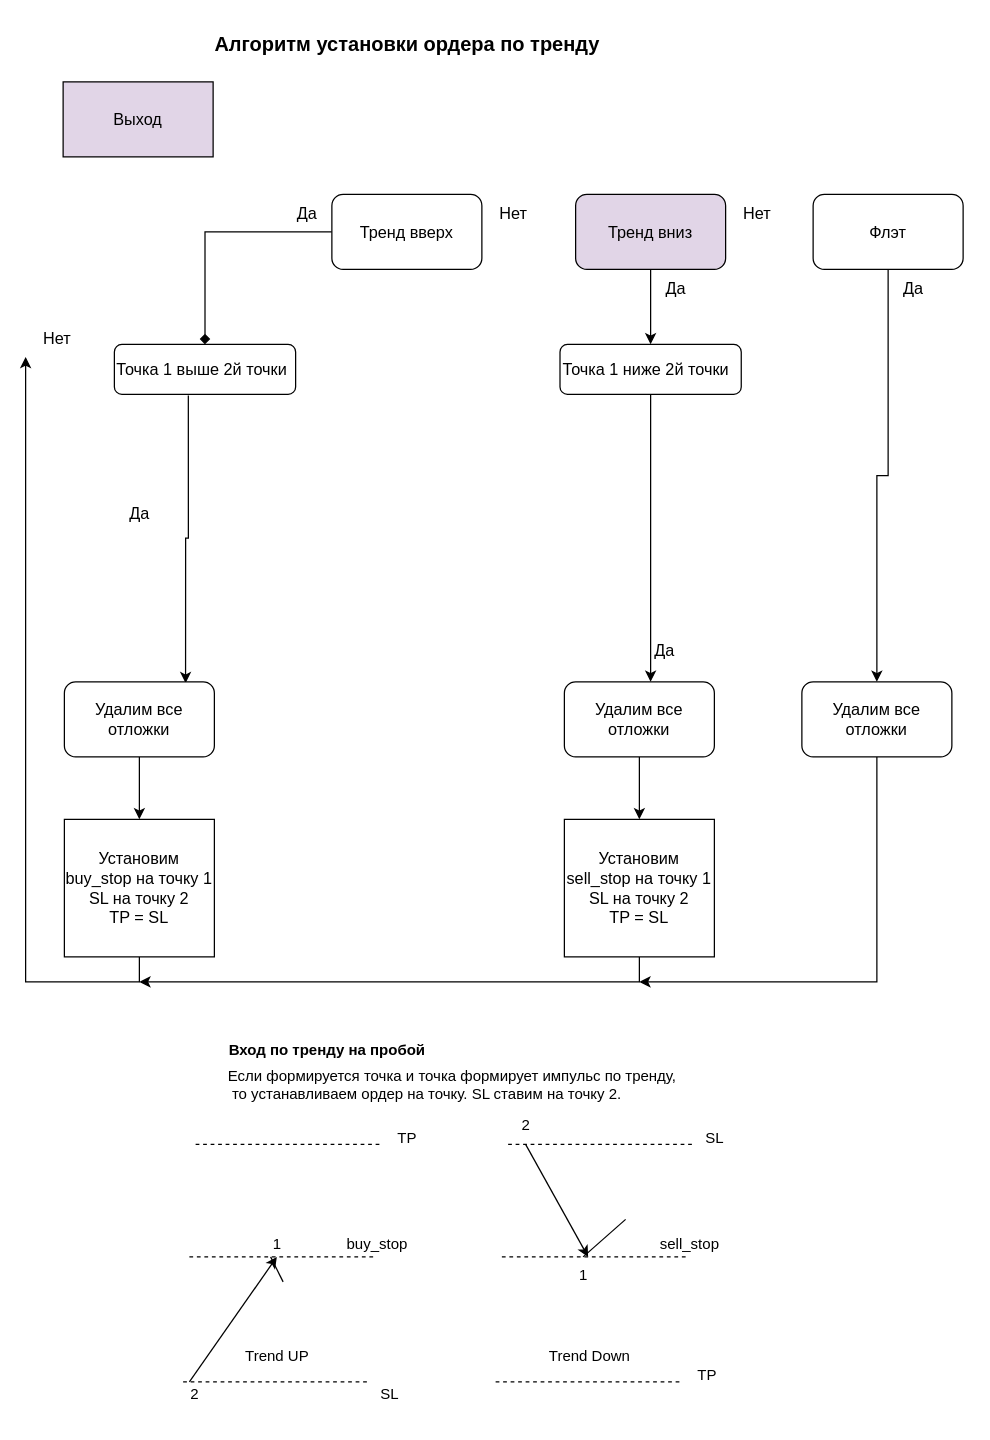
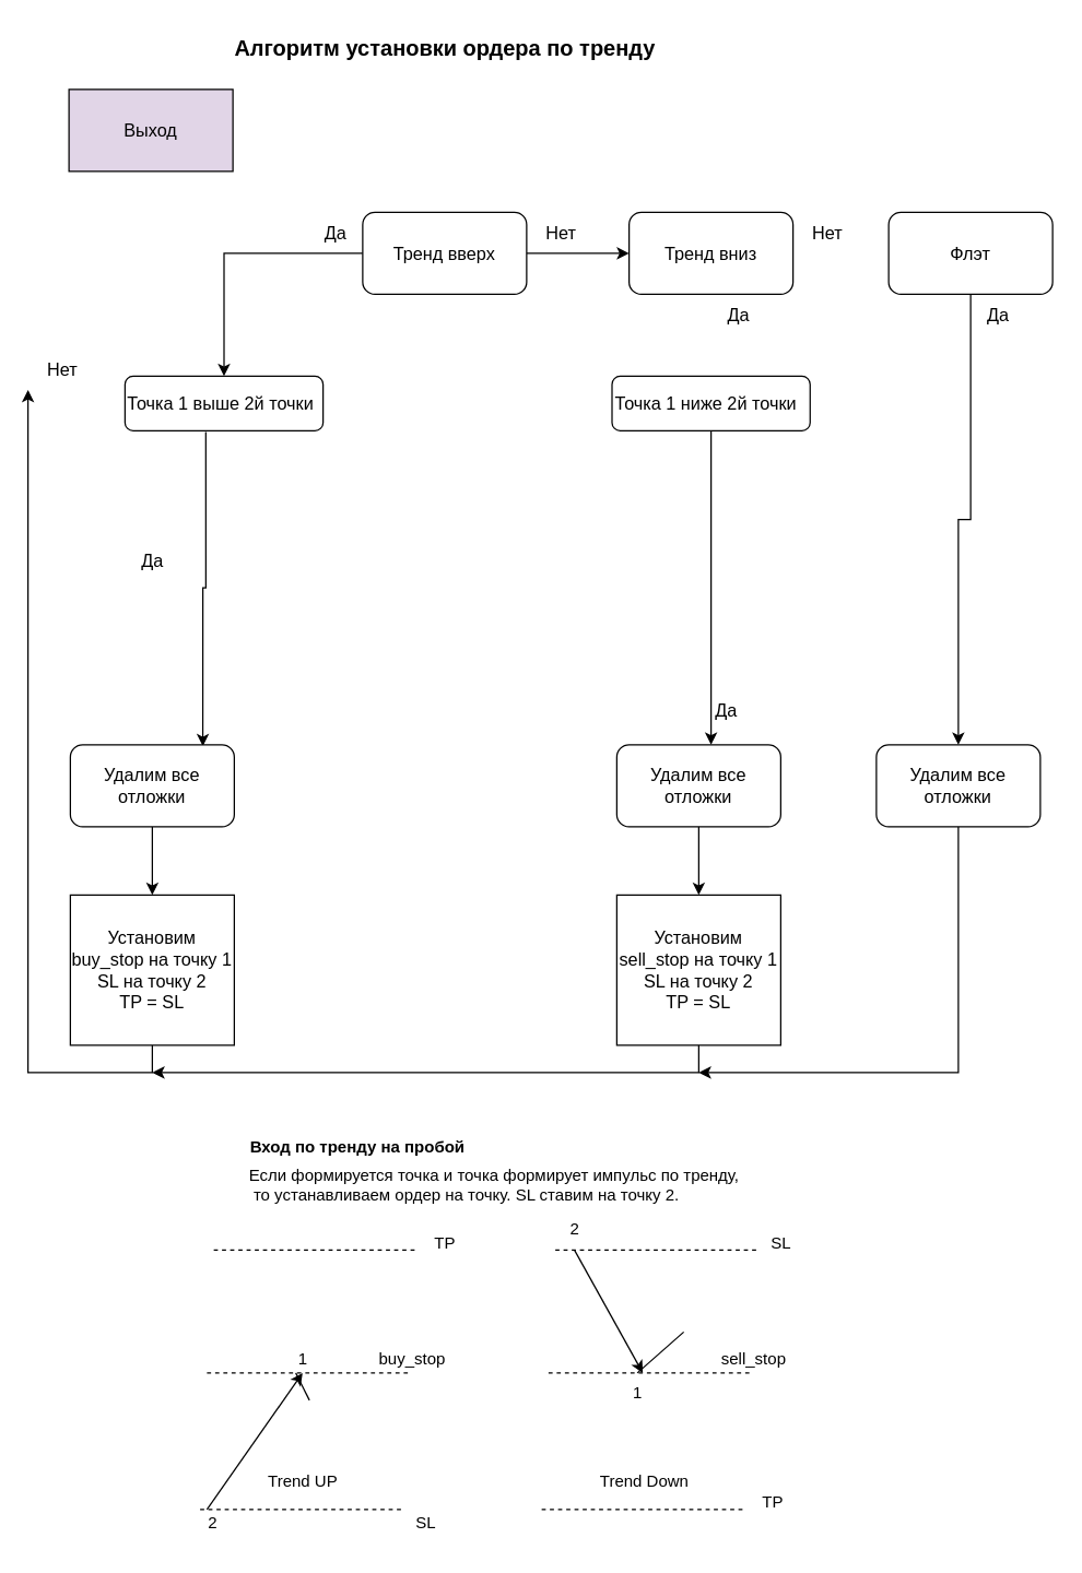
  <mxCell id="0" />
  <mxCell id="1" parent="0" />
  <mxCell id="2" value="Алгоритм установки ордера по тренду" style="text;html=1;align=center;verticalAlign=middle;resizable=0;points=[];autosize=1;strokeColor=none;fillColor=none;fontSize=16;fontStyle=1" parent="1" vertex="1"><mxGeometry x="160" y="20" width="330" height="30" as="geometry" /></mxCell>
  <mxCell id="3" value="Выход" style="rounded=0;whiteSpace=wrap;html=1;fontSize=13;fillColor=#e1d5e7;" parent="1" vertex="1"><mxGeometry x="50" y="65" width="120" height="60" as="geometry" /></mxCell>
- <mxCell id="4" style="edgeStyle=orthogonalEdgeStyle;rounded=0;orthogonalLoop=1;jettySize=auto;html=1;entryX=0.5;entryY=0;entryDx=0;entryDy=0;fontSize=13;endArrow=diamond;" parent="1" source="6" target="8" edge="1"><mxGeometry relative="1" as="geometry" /></mxCell>
+ <mxCell id="4" style="edgeStyle=orthogonalEdgeStyle;rounded=0;orthogonalLoop=1;jettySize=auto;html=1;entryX=0.5;entryY=0;entryDx=0;entryDy=0;fontSize=13;" parent="1" source="6" target="8" edge="1"><mxGeometry relative="1" as="geometry" /></mxCell>
+ <mxCell id="5" style="edgeStyle=orthogonalEdgeStyle;rounded=0;orthogonalLoop=1;jettySize=auto;html=1;entryX=0;entryY=0.5;entryDx=0;entryDy=0;fontSize=13;" parent="1" source="6" target="13" edge="1"><mxGeometry relative="1" as="geometry" /></mxCell>
  <mxCell id="6" value="Тренд вверх" style="rounded=1;whiteSpace=wrap;html=1;fontSize=13;" parent="1" vertex="1"><mxGeometry x="265" y="155" width="120" height="60" as="geometry" /></mxCell>
  <mxCell id="7" style="edgeStyle=orthogonalEdgeStyle;rounded=0;orthogonalLoop=1;jettySize=auto;html=1;fontSize=13;exitX=0.408;exitY=1.022;exitDx=0;exitDy=0;exitPerimeter=0;entryX=0.808;entryY=0.017;entryDx=0;entryDy=0;entryPerimeter=0;" parent="1" source="8" target="11" edge="1"><mxGeometry relative="1" as="geometry"><mxPoint x="111" y="475" as="sourcePoint" /><mxPoint x="146" y="535" as="targetPoint" /></mxGeometry></mxCell>
  <mxCell id="8" value="Точка 1 выше 2й точки&amp;nbsp;" style="rounded=1;whiteSpace=wrap;html=1;fontSize=13;align=left;" parent="1" vertex="1"><mxGeometry x="91" y="275" width="145" height="40" as="geometry" /></mxCell>
  <mxCell id="9" value="Да" style="text;html=1;align=center;verticalAlign=middle;resizable=0;points=[];autosize=1;strokeColor=none;fillColor=none;fontSize=13;" parent="1" vertex="1"><mxGeometry x="225" y="155" width="40" height="30" as="geometry" /></mxCell>
  <mxCell id="10" style="edgeStyle=orthogonalEdgeStyle;rounded=0;orthogonalLoop=1;jettySize=auto;html=1;entryX=0.5;entryY=0;entryDx=0;entryDy=0;fontSize=13;" parent="1" source="11" target="17" edge="1"><mxGeometry relative="1" as="geometry" /></mxCell>
  <mxCell id="11" value="Удалим все отложки" style="rounded=1;whiteSpace=wrap;html=1;fontSize=13;" parent="1" vertex="1"><mxGeometry x="51" y="545" width="120" height="60" as="geometry" /></mxCell>
- <mxCell id="12" style="edgeStyle=orthogonalEdgeStyle;rounded=0;orthogonalLoop=1;jettySize=auto;html=1;entryX=0.5;entryY=0;entryDx=0;entryDy=0;" parent="1" source="13" target="32" edge="1"><mxGeometry relative="1" as="geometry" /></mxCell>
- <mxCell id="13" value="Тренд вниз" style="rounded=1;whiteSpace=wrap;html=1;fontSize=13;fillColor=#e1d5e7;" parent="1" vertex="1"><mxGeometry x="460" y="155" width="120" height="60" as="geometry" /></mxCell>
+ <mxCell id="13" value="Тренд вниз" style="rounded=1;whiteSpace=wrap;html=1;fontSize=13;" parent="1" vertex="1"><mxGeometry x="460" y="155" width="120" height="60" as="geometry" /></mxCell>
  <mxCell id="14" value="Да" style="text;html=1;align=center;verticalAlign=middle;resizable=0;points=[];autosize=1;strokeColor=none;fillColor=none;fontSize=13;" parent="1" vertex="1"><mxGeometry x="91" y="395" width="40" height="30" as="geometry" /></mxCell>
  <mxCell id="15" value="Нет" style="text;html=1;align=center;verticalAlign=middle;resizable=0;points=[];autosize=1;strokeColor=none;fillColor=none;fontSize=13;" parent="1" vertex="1"><mxGeometry x="20" y="255" width="50" height="30" as="geometry" /></mxCell>
  <mxCell id="16" style="edgeStyle=orthogonalEdgeStyle;rounded=0;orthogonalLoop=1;jettySize=auto;html=1;fontSize=13;" parent="1" source="17" edge="1"><mxGeometry relative="1" as="geometry"><Array as="points"><mxPoint x="111" y="785" /><mxPoint x="20" y="785" /></Array><mxPoint x="20" y="285" as="targetPoint" /></mxGeometry></mxCell>
  <mxCell id="17" value="Установим buy_stop на точку 1&lt;br&gt;SL на точку 2&lt;br&gt;TP = SL" style="rounded=0;whiteSpace=wrap;html=1;fontSize=13;" parent="1" vertex="1"><mxGeometry x="51" y="655" width="120" height="110" as="geometry" /></mxCell>
  <mxCell id="18" style="edgeStyle=orthogonalEdgeStyle;rounded=0;orthogonalLoop=1;jettySize=auto;html=1;exitX=0.5;exitY=1;exitDx=0;exitDy=0;" parent="1" source="32" edge="1"><mxGeometry relative="1" as="geometry"><mxPoint x="520" y="545" as="targetPoint" /><mxPoint x="520" y="365" as="sourcePoint" /></mxGeometry></mxCell>
  <mxCell id="19" style="edgeStyle=orthogonalEdgeStyle;rounded=0;orthogonalLoop=1;jettySize=auto;html=1;entryX=0.5;entryY=0;entryDx=0;entryDy=0;fontSize=13;" parent="1" source="20" target="23" edge="1"><mxGeometry relative="1" as="geometry" /></mxCell>
  <mxCell id="20" value="Удалим все отложки" style="rounded=1;whiteSpace=wrap;html=1;fontSize=13;" parent="1" vertex="1"><mxGeometry x="451" y="545" width="120" height="60" as="geometry" /></mxCell>
  <mxCell id="21" value="Да" style="text;html=1;align=center;verticalAlign=middle;resizable=0;points=[];autosize=1;strokeColor=none;fillColor=none;fontSize=13;" parent="1" vertex="1"><mxGeometry x="511" y="505" width="40" height="30" as="geometry" /></mxCell>
  <mxCell id="22" style="edgeStyle=orthogonalEdgeStyle;rounded=0;orthogonalLoop=1;jettySize=auto;html=1;fontSize=13;exitX=0.5;exitY=1;exitDx=0;exitDy=0;" parent="1" source="23" edge="1"><mxGeometry relative="1" as="geometry"><mxPoint x="111" y="785" as="targetPoint" /><Array as="points"><mxPoint x="511" y="785" /></Array></mxGeometry></mxCell>
  <mxCell id="23" value="Установим sell_stop на точку 1&lt;br&gt;SL на точку 2&lt;br&gt;TP = SL" style="rounded=0;whiteSpace=wrap;html=1;fontSize=13;" parent="1" vertex="1"><mxGeometry x="451" y="655" width="120" height="110" as="geometry" /></mxCell>
  <mxCell id="24" value="Да" style="text;html=1;align=center;verticalAlign=middle;resizable=0;points=[];autosize=1;strokeColor=none;fillColor=none;fontSize=13;" parent="1" vertex="1"><mxGeometry x="520" y="215" width="40" height="30" as="geometry" /></mxCell>
  <mxCell id="25" value="Нет" style="text;html=1;align=center;verticalAlign=middle;resizable=0;points=[];autosize=1;strokeColor=none;fillColor=none;fontSize=13;" parent="1" vertex="1"><mxGeometry x="385" y="155" width="50" height="30" as="geometry" /></mxCell>
  <mxCell id="26" style="edgeStyle=orthogonalEdgeStyle;rounded=0;orthogonalLoop=1;jettySize=auto;html=1;entryX=0.5;entryY=0;entryDx=0;entryDy=0;fontSize=13;" parent="1" source="27" target="29" edge="1"><mxGeometry relative="1" as="geometry" /></mxCell>
  <mxCell id="27" value="Флэт" style="rounded=1;whiteSpace=wrap;html=1;fontSize=13;" parent="1" vertex="1"><mxGeometry x="650" y="155" width="120" height="60" as="geometry" /></mxCell>
  <mxCell id="28" style="edgeStyle=orthogonalEdgeStyle;rounded=0;orthogonalLoop=1;jettySize=auto;html=1;fontSize=13;" parent="1" source="29" edge="1"><mxGeometry relative="1" as="geometry"><mxPoint x="511" y="785" as="targetPoint" /><Array as="points"><mxPoint x="701" y="785" /></Array></mxGeometry></mxCell>
  <mxCell id="29" value="Удалим все отложки" style="rounded=1;whiteSpace=wrap;html=1;fontSize=13;" parent="1" vertex="1"><mxGeometry x="641" y="545" width="120" height="60" as="geometry" /></mxCell>
  <mxCell id="30" value="Нет" style="text;html=1;align=center;verticalAlign=middle;resizable=0;points=[];autosize=1;strokeColor=none;fillColor=none;fontSize=13;" parent="1" vertex="1"><mxGeometry x="580" y="155" width="50" height="30" as="geometry" /></mxCell>
  <mxCell id="31" value="Да" style="text;html=1;align=center;verticalAlign=middle;resizable=0;points=[];autosize=1;strokeColor=none;fillColor=none;fontSize=13;" parent="1" vertex="1"><mxGeometry x="710" y="215" width="40" height="30" as="geometry" /></mxCell>
  <mxCell id="32" value="Точка 1 ниже 2й точки&amp;nbsp;" style="rounded=1;whiteSpace=wrap;html=1;fontSize=13;align=left;" parent="1" vertex="1"><mxGeometry x="447.5" y="275" width="145" height="40" as="geometry" /></mxCell>
  <mxCell id="33" value="&lt;div style=&quot;text-align: justify;&quot;&gt;&lt;b style=&quot;background-color: initial;&quot;&gt;Вход по тренду на пробой&lt;/b&gt;&lt;/div&gt;" style="text;html=1;align=center;verticalAlign=middle;resizable=0;points=[];autosize=1;strokeColor=none;fillColor=none;" vertex="1" parent="1"><mxGeometry x="171" y="825" width="180" height="30" as="geometry" /></mxCell>
  <mxCell id="34" value="&lt;div style=&quot;text-align: justify;&quot;&gt;&lt;span style=&quot;background-color: initial;&quot;&gt;Если формируется точка и точка формирует импульс по тренду,&lt;/span&gt;&lt;/div&gt;&lt;div style=&quot;text-align: justify;&quot;&gt;&lt;span style=&quot;background-color: initial;&quot;&gt;&amp;nbsp;то устанавливаем ордер на точку. SL ставим на точку 2.&lt;/span&gt;&lt;/div&gt;&lt;div style=&quot;text-align: justify;&quot;&gt;&lt;span style=&quot;background-color: initial;&quot;&gt;&amp;nbsp;&lt;/span&gt;&lt;/div&gt;" style="text;html=1;align=center;verticalAlign=middle;resizable=0;points=[];autosize=1;strokeColor=none;fillColor=none;" vertex="1" parent="1"><mxGeometry x="171" y="845" width="380" height="60" as="geometry" /></mxCell>
  <mxCell id="35" value="" style="endArrow=classic;html=1;rounded=0;" edge="1" parent="1"><mxGeometry width="50" height="50" relative="1" as="geometry"><mxPoint x="151" y="1105" as="sourcePoint" /><mxPoint x="221" y="1005" as="targetPoint" /></mxGeometry></mxCell>
  <mxCell id="36" value="1" style="text;html=1;align=center;verticalAlign=middle;resizable=0;points=[];autosize=1;strokeColor=none;fillColor=none;" vertex="1" parent="1"><mxGeometry x="206" y="980" width="30" height="30" as="geometry" /></mxCell>
  <mxCell id="37" value="" style="endArrow=none;dashed=1;html=1;rounded=0;" edge="1" parent="1"><mxGeometry width="50" height="50" relative="1" as="geometry"><mxPoint x="151" y="1005" as="sourcePoint" /><mxPoint x="301" y="1005" as="targetPoint" /><Array as="points"><mxPoint x="236" y="1005" /></Array></mxGeometry></mxCell>
  <mxCell id="38" value="buy_stop" style="text;html=1;align=center;verticalAlign=middle;resizable=0;points=[];autosize=1;strokeColor=none;fillColor=none;" vertex="1" parent="1"><mxGeometry x="266" y="980" width="70" height="30" as="geometry" /></mxCell>
  <mxCell id="39" value="" style="endArrow=none;dashed=1;html=1;rounded=0;" edge="1" parent="1"><mxGeometry width="50" height="50" relative="1" as="geometry"><mxPoint x="146" y="1105" as="sourcePoint" /><mxPoint x="296" y="1105" as="targetPoint" /></mxGeometry></mxCell>
  <mxCell id="40" value="SL" style="text;html=1;align=center;verticalAlign=middle;resizable=0;points=[];autosize=1;strokeColor=none;fillColor=none;" vertex="1" parent="1"><mxGeometry x="291" y="1100" width="40" height="30" as="geometry" /></mxCell>
  <mxCell id="41" value="" style="endArrow=none;dashed=1;html=1;rounded=0;" edge="1" parent="1"><mxGeometry width="50" height="50" relative="1" as="geometry"><mxPoint x="156" y="915" as="sourcePoint" /><mxPoint x="306" y="915" as="targetPoint" /></mxGeometry></mxCell>
  <mxCell id="42" value="" style="endArrow=none;html=1;rounded=0;" edge="1" parent="1"><mxGeometry width="50" height="50" relative="1" as="geometry"><mxPoint x="216" y="1005" as="sourcePoint" /><mxPoint x="226" y="1025" as="targetPoint" /></mxGeometry></mxCell>
  <mxCell id="43" value="Trend UP" style="text;html=1;align=center;verticalAlign=middle;resizable=0;points=[];autosize=1;strokeColor=none;fillColor=none;" vertex="1" parent="1"><mxGeometry x="186" y="1070" width="70" height="30" as="geometry" /></mxCell>
  <mxCell id="44" value="TP" style="text;html=1;align=center;verticalAlign=middle;resizable=0;points=[];autosize=1;strokeColor=none;fillColor=none;" vertex="1" parent="1"><mxGeometry x="305" y="895" width="40" height="30" as="geometry" /></mxCell>
  <mxCell id="45" value="2" style="text;html=1;align=center;verticalAlign=middle;resizable=0;points=[];autosize=1;strokeColor=none;fillColor=none;" vertex="1" parent="1"><mxGeometry x="140" y="1100" width="30" height="30" as="geometry" /></mxCell>
  <mxCell id="46" value="" style="endArrow=classic;html=1;rounded=0;" edge="1" parent="1"><mxGeometry width="50" height="50" relative="1" as="geometry"><mxPoint x="420" y="915" as="sourcePoint" /><mxPoint x="470" y="1005" as="targetPoint" /></mxGeometry></mxCell>
  <mxCell id="47" value="1" style="text;html=1;align=center;verticalAlign=middle;resizable=0;points=[];autosize=1;strokeColor=none;fillColor=none;" vertex="1" parent="1"><mxGeometry x="451" y="1005" width="30" height="30" as="geometry" /></mxCell>
  <mxCell id="48" value="" style="endArrow=none;dashed=1;html=1;rounded=0;" edge="1" parent="1"><mxGeometry width="50" height="50" relative="1" as="geometry"><mxPoint x="401" y="1005" as="sourcePoint" /><mxPoint x="551" y="1005" as="targetPoint" /><Array as="points"><mxPoint x="486" y="1005" /></Array></mxGeometry></mxCell>
  <mxCell id="49" value="sell_stop" style="text;html=1;align=center;verticalAlign=middle;resizable=0;points=[];autosize=1;strokeColor=none;fillColor=none;" vertex="1" parent="1"><mxGeometry x="516" y="980" width="70" height="30" as="geometry" /></mxCell>
  <mxCell id="50" value="" style="endArrow=none;dashed=1;html=1;rounded=0;" edge="1" parent="1"><mxGeometry width="50" height="50" relative="1" as="geometry"><mxPoint x="396" y="1105" as="sourcePoint" /><mxPoint x="546" y="1105" as="targetPoint" /></mxGeometry></mxCell>
  <mxCell id="51" value="SL" style="text;html=1;align=center;verticalAlign=middle;resizable=0;points=[];autosize=1;strokeColor=none;fillColor=none;" vertex="1" parent="1"><mxGeometry x="551" y="895" width="40" height="30" as="geometry" /></mxCell>
  <mxCell id="52" value="" style="endArrow=none;dashed=1;html=1;rounded=0;" edge="1" parent="1"><mxGeometry width="50" height="50" relative="1" as="geometry"><mxPoint x="406" y="915" as="sourcePoint" /><mxPoint x="556" y="915" as="targetPoint" /></mxGeometry></mxCell>
  <mxCell id="53" value="" style="endArrow=none;html=1;rounded=0;" edge="1" parent="1"><mxGeometry width="50" height="50" relative="1" as="geometry"><mxPoint x="466" y="1005" as="sourcePoint" /><mxPoint x="500" y="975" as="targetPoint" /></mxGeometry></mxCell>
  <mxCell id="54" value="Trend Down" style="text;html=1;align=center;verticalAlign=middle;resizable=0;points=[];autosize=1;strokeColor=none;fillColor=none;" vertex="1" parent="1"><mxGeometry x="426" y="1070" width="90" height="30" as="geometry" /></mxCell>
  <mxCell id="55" value="TP" style="text;html=1;align=center;verticalAlign=middle;resizable=0;points=[];autosize=1;strokeColor=none;fillColor=none;" vertex="1" parent="1"><mxGeometry x="545" y="1085" width="40" height="30" as="geometry" /></mxCell>
  <mxCell id="56" value="2" style="text;html=1;align=center;verticalAlign=middle;resizable=0;points=[];autosize=1;strokeColor=none;fillColor=none;" vertex="1" parent="1"><mxGeometry x="405" y="885" width="30" height="30" as="geometry" /></mxCell>
